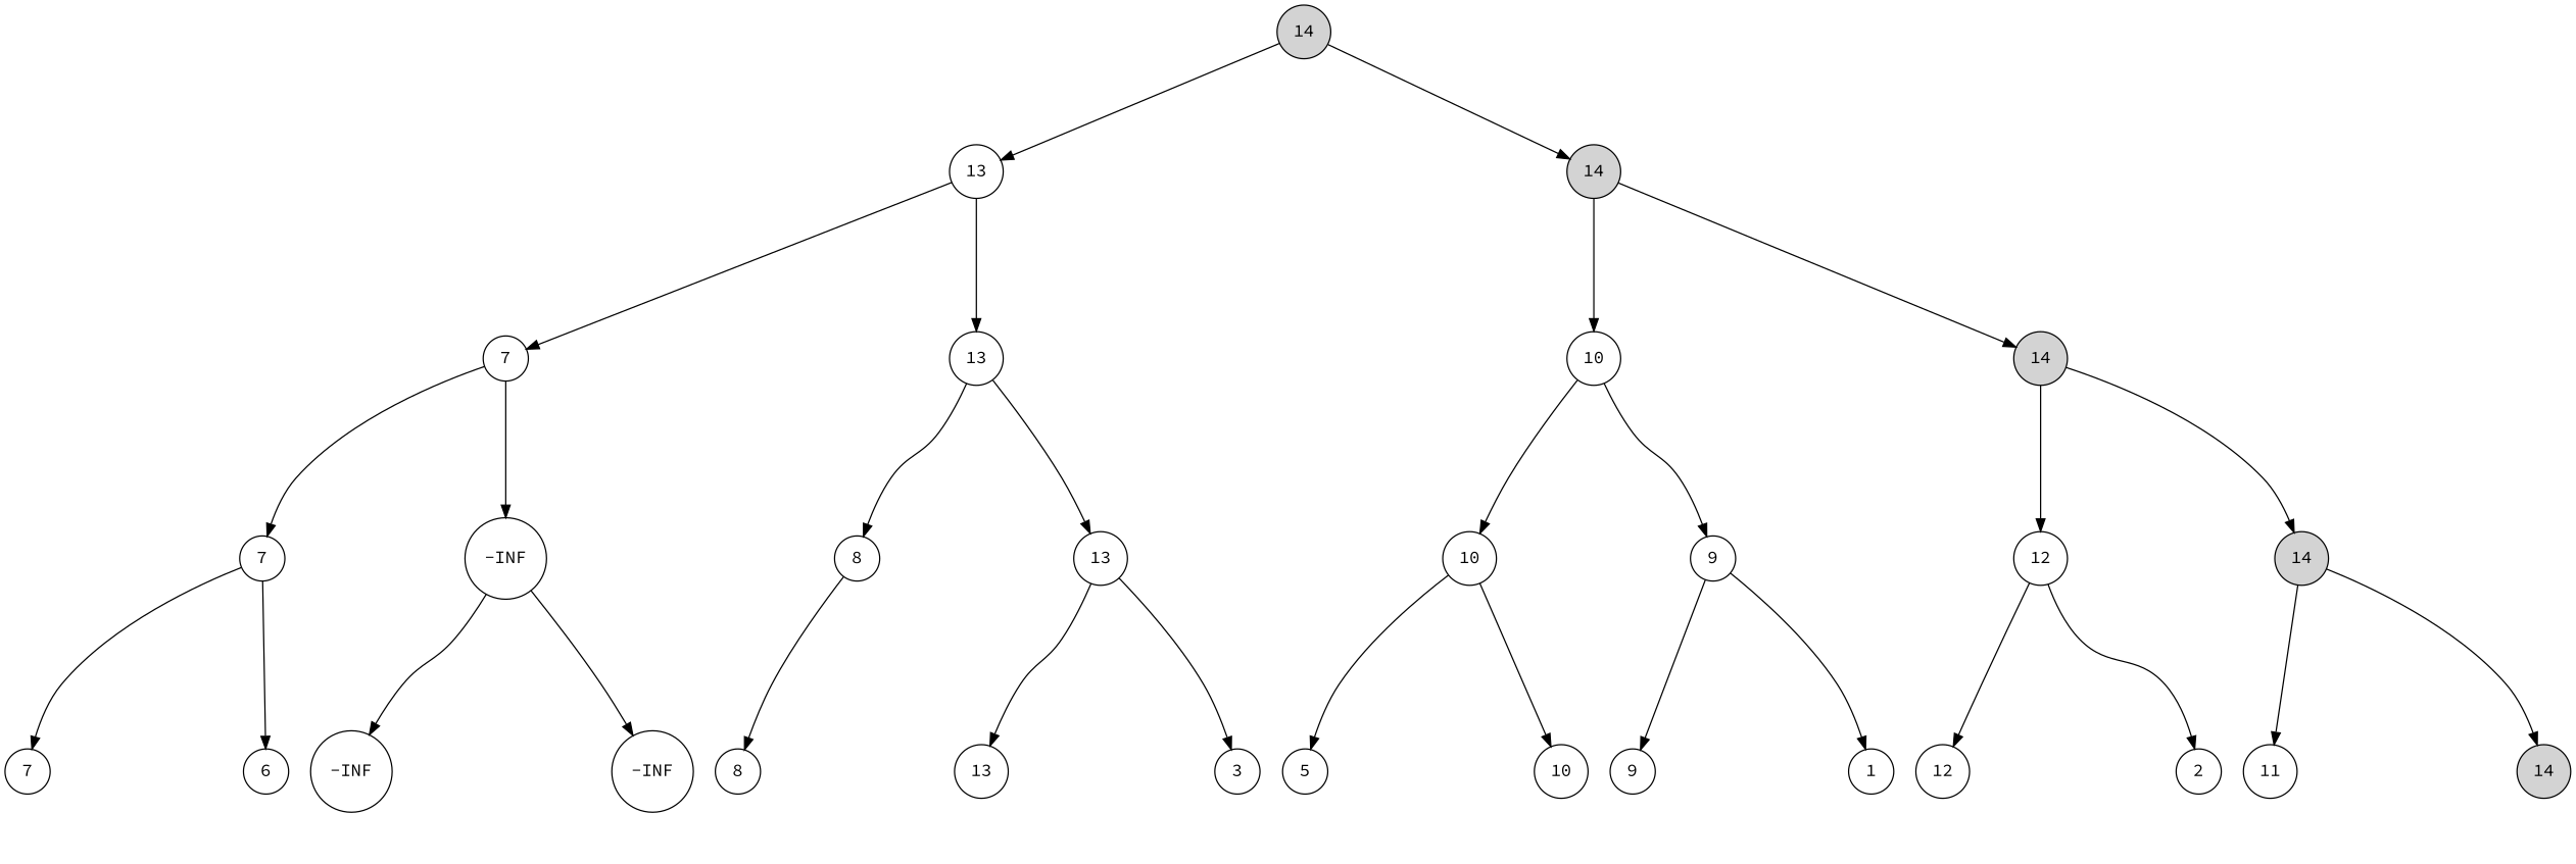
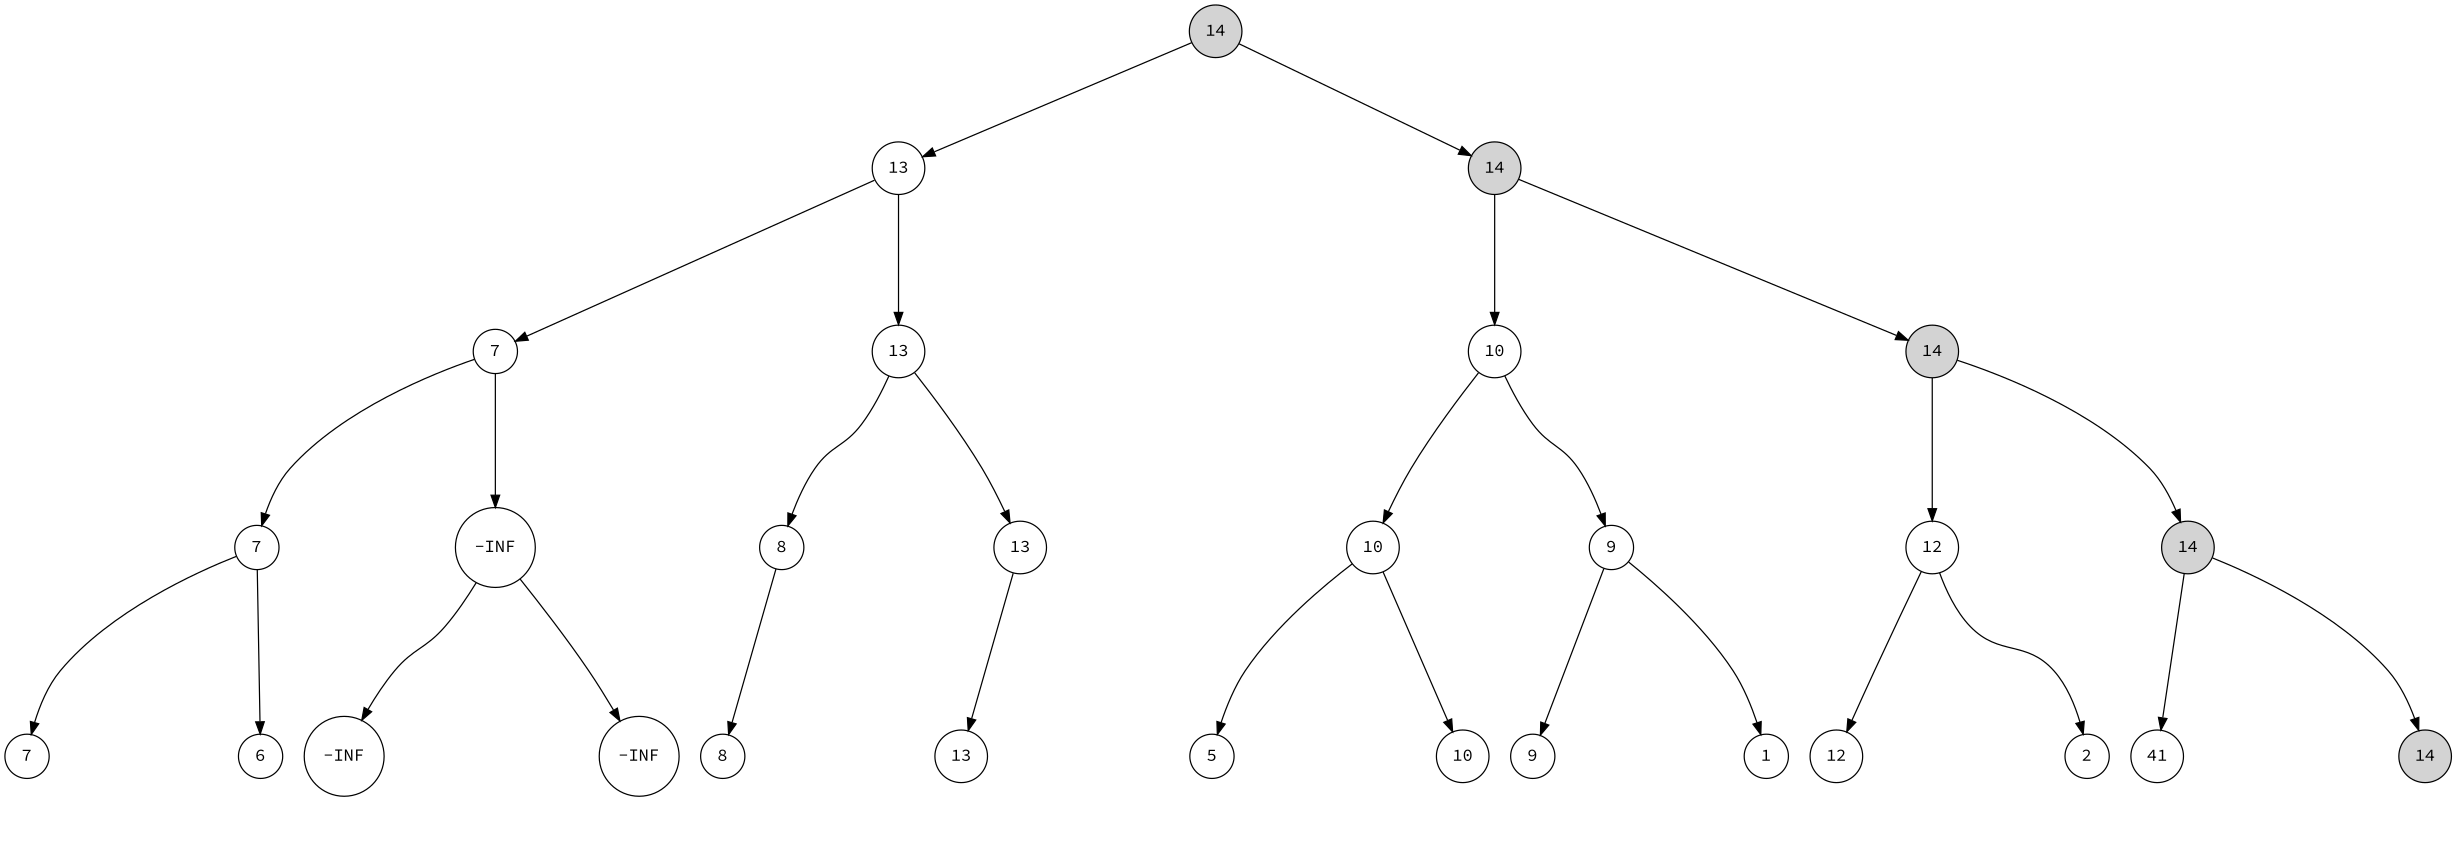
  digraph {
    fontname="Source Code Pro"
    node [fillcolor=white fontcolor=black fontname="Source Code Pro" shape=circle style=filled]
    edge [fontname="Source Code Pro" style=invis]
    n1 [label=7]
    nilalllm7 [style=invis fillcolor="" fontcolor=""]
    n3 [label=6]
    n4 [label="-INF"]
    nilallrmINF [style=invis fillcolor="" fontcolor=""]
    n6 [label="-INF"]
    n7 [label=7]
    nilallm7 [style=invis fillcolor="" fontcolor=""]
    n9 [label="-INF"]
    n10 [label=8]
    nilalrlm8 [style=invis fillcolor="" fontcolor=""]
    n12 [label=13]
    nilalrrm13 [style=invis fillcolor="" fontcolor=""]
-   n14 [label=3]
    n15 [label=8]
    nilalrm13 [style=invis fillcolor="" fontcolor=""]
    n17 [label=13]
    n18 [label=7]
    nilalm13 [style=invis fillcolor="" fontcolor=""]
    n20 [label=13]
    n21 [label=5]
    nilarllm10 [style=invis fillcolor="" fontcolor=""]
    n23 [label=10]
    n24 [label=9]
    nilarlrm9 [style=invis fillcolor="" fontcolor=""]
    n26 [label=1]
    n27 [label=10]
    nilarlm10 [style=invis fillcolor="" fontcolor=""]
    n29 [label=9]
    n30 [label=12]
    nilarrlm12 [style=invis fillcolor="" fontcolor=""]
    n32 [label=2]
-   n33 [label=11]
+   n33 [label=41]
    nilarrrm14R [style=invis fillcolor="" fontcolor=""]
    n35 [fillcolor=lightgray label=14]
    n36 [label=12]
    nilarrm14R [style=invis fillcolor="" fontcolor=""]
    n38 [fillcolor=lightgray label=14]
    n39 [label=10]
    nilarm14R [style=invis fillcolor="" fontcolor=""]
    n41 [fillcolor=lightgray label=14]
    n42 [label=13]
    nilam14R [style=invis fillcolor="" fontcolor=""]
    n44 [fillcolor=lightgray label=14]
    n45 [fillcolor=lightgray label=14]
    subgraph sub_1 {
      rank=same
      n1
      nilalllm7
      n3
    }
    subgraph sub_2 {
      rank=same
      n4
      nilallrmINF
      n6
    }
    subgraph sub_3 {
      rank=same
      n7
      nilallm7
      n9
    }
    subgraph sub_4 {
      rank=same
      n10
      nilalrlm8
    }
    subgraph sub_5 {
      rank=same
      n12
      nilalrrm13
-     n14
    }
    subgraph sub_6 {
      rank=same
      n15
      nilalrm13
      n17
    }
    subgraph sub_7 {
      rank=same
      n18
      nilalm13
      n20
    }
    subgraph sub_8 {
      rank=same
      n21
      nilarllm10
      n23
    }
    subgraph sub_9 {
      rank=same
      n24
      nilarlrm9
      n26
    }
    subgraph sub_10 {
      rank=same
      n27
      nilarlm10
      n29
    }
    subgraph sub_11 {
      rank=same
      n30
      nilarrlm12
      n32
    }
    subgraph sub_12 {
      rank=same
      n33
      nilarrrm14R
      n35
    }
    subgraph sub_13 {
      rank=same
      n36
      nilarrm14R
      n38
    }
    subgraph sub_14 {
      rank=same
      n39
      nilarm14R
      n41
    }
    subgraph sub_15 {
      rank=same
      n42
      nilam14R
      n44
    }
    n1 -> nilalllm7
    nilalllm7 -> n3
    n4 -> nilallrmINF
    nilallrmINF -> n6
    n7 -> n1 [style=""]
    n7 -> nilalllm7
    n7 -> n3 [style=""]
    n7 -> nilallm7
    nilallm7 -> n9
    n9 -> n4 [style=""]
    n9 -> nilallrmINF
    n9 -> n6 [style=""]
    n10 -> nilalrlm8
    n12 -> nilalrrm13
-   nilalrrm13 -> n14
    n15 -> n10 [style=""]
    n15 -> nilalrlm8
    n15 -> nilalrm13
    nilalrm13 -> n17
    n17 -> n12 [style=""]
    n17 -> nilalrrm13
-   n17 -> n14 [style=""]
    n18 -> n7 [style=""]
    n18 -> nilallm7
    n18 -> n9 [style=""]
    n18 -> nilalm13
    nilalm13 -> n20
    n20 -> n15 [style=""]
    n20 -> nilalrm13
    n20 -> n17 [style=""]
    n21 -> nilarllm10
    nilarllm10 -> n23
    n24 -> nilarlrm9
    nilarlrm9 -> n26
    n27 -> n21 [style=""]
    n27 -> nilarllm10
    n27 -> n23 [style=""]
    n27 -> nilarlm10
    nilarlm10 -> n29
    n29 -> n24 [style=""]
    n29 -> nilarlrm9
    n29 -> n26 [style=""]
    n30 -> nilarrlm12
    nilarrlm12 -> n32
    n33 -> nilarrrm14R
    nilarrrm14R -> n35
    n36 -> n30 [style=""]
    n36 -> nilarrlm12
    n36 -> n32 [style=""]
    n36 -> nilarrm14R
    nilarrm14R -> n38
    n38 -> n33 [style=""]
    n38 -> nilarrrm14R
    n38 -> n35 [style=""]
    n39 -> n27 [style=""]
    n39 -> nilarlm10
    n39 -> n29 [style=""]
    n39 -> nilarm14R
    nilarm14R -> n41
    n41 -> n36 [style=""]
    n41 -> nilarrm14R
    n41 -> n38 [style=""]
    n42 -> n18 [style=""]
    n42 -> nilalm13
    n42 -> n20 [style=""]
    n42 -> nilam14R
    nilam14R -> n44
    n44 -> n39 [style=""]
    n44 -> nilarm14R
    n44 -> n41 [style=""]
    n45 -> n42 [style=""]
    n45 -> nilam14R
    n45 -> n44 [style=""]
  }
